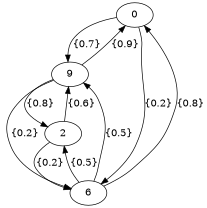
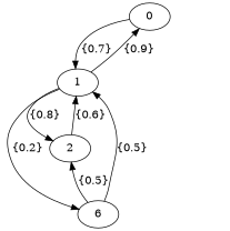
  digraph {
    0
-   1 [label=9]
+   1
    n3 [label=6]
    2
    0 -> 1 [label="{0.7}"]
-   0 -> n3 [label="{0.2}"]
    1 -> 0 [label="{0.9}"]
    1 -> n3 [label="{0.2}"]
    1 -> 2 [label="{0.8}"]
-   n3 -> 0 [label="{0.8}"]
    n3 -> 1 [label="{0.5}"]
    n3 -> 2 [label="{0.5}"]
    2 -> 1 [label="{0.6}"]
-   2 -> n3 [label="{0.2}"]
  }
